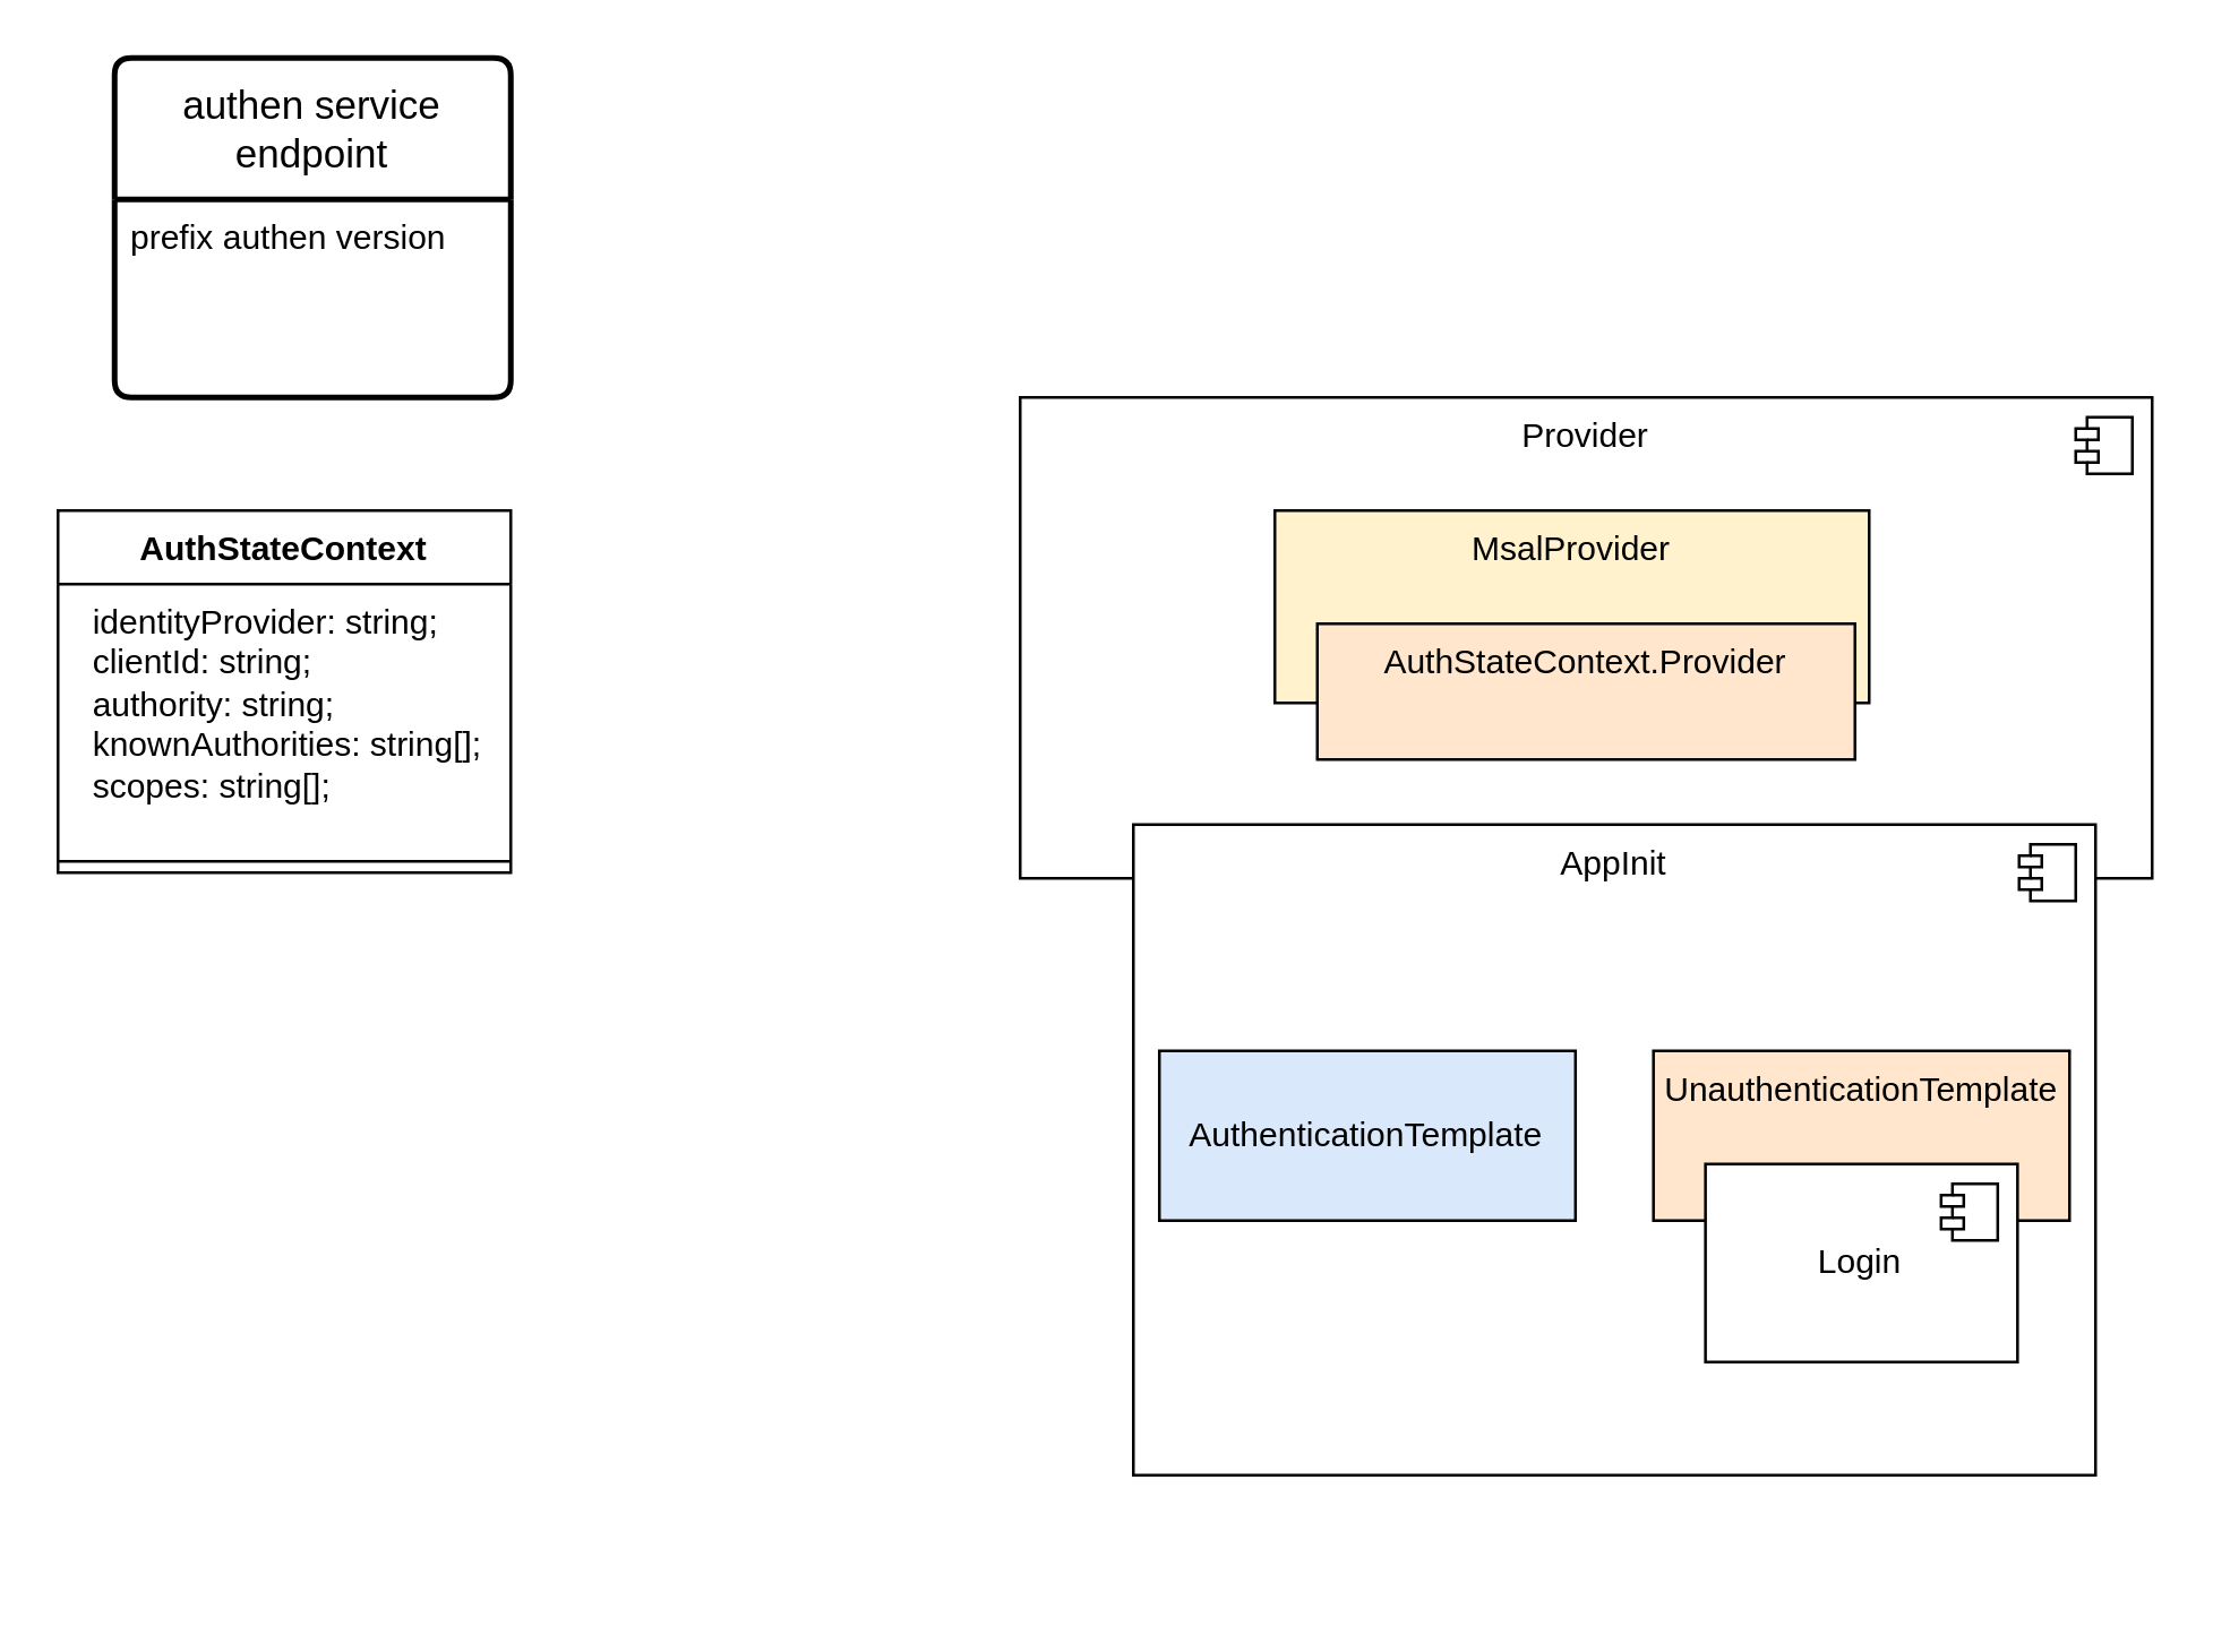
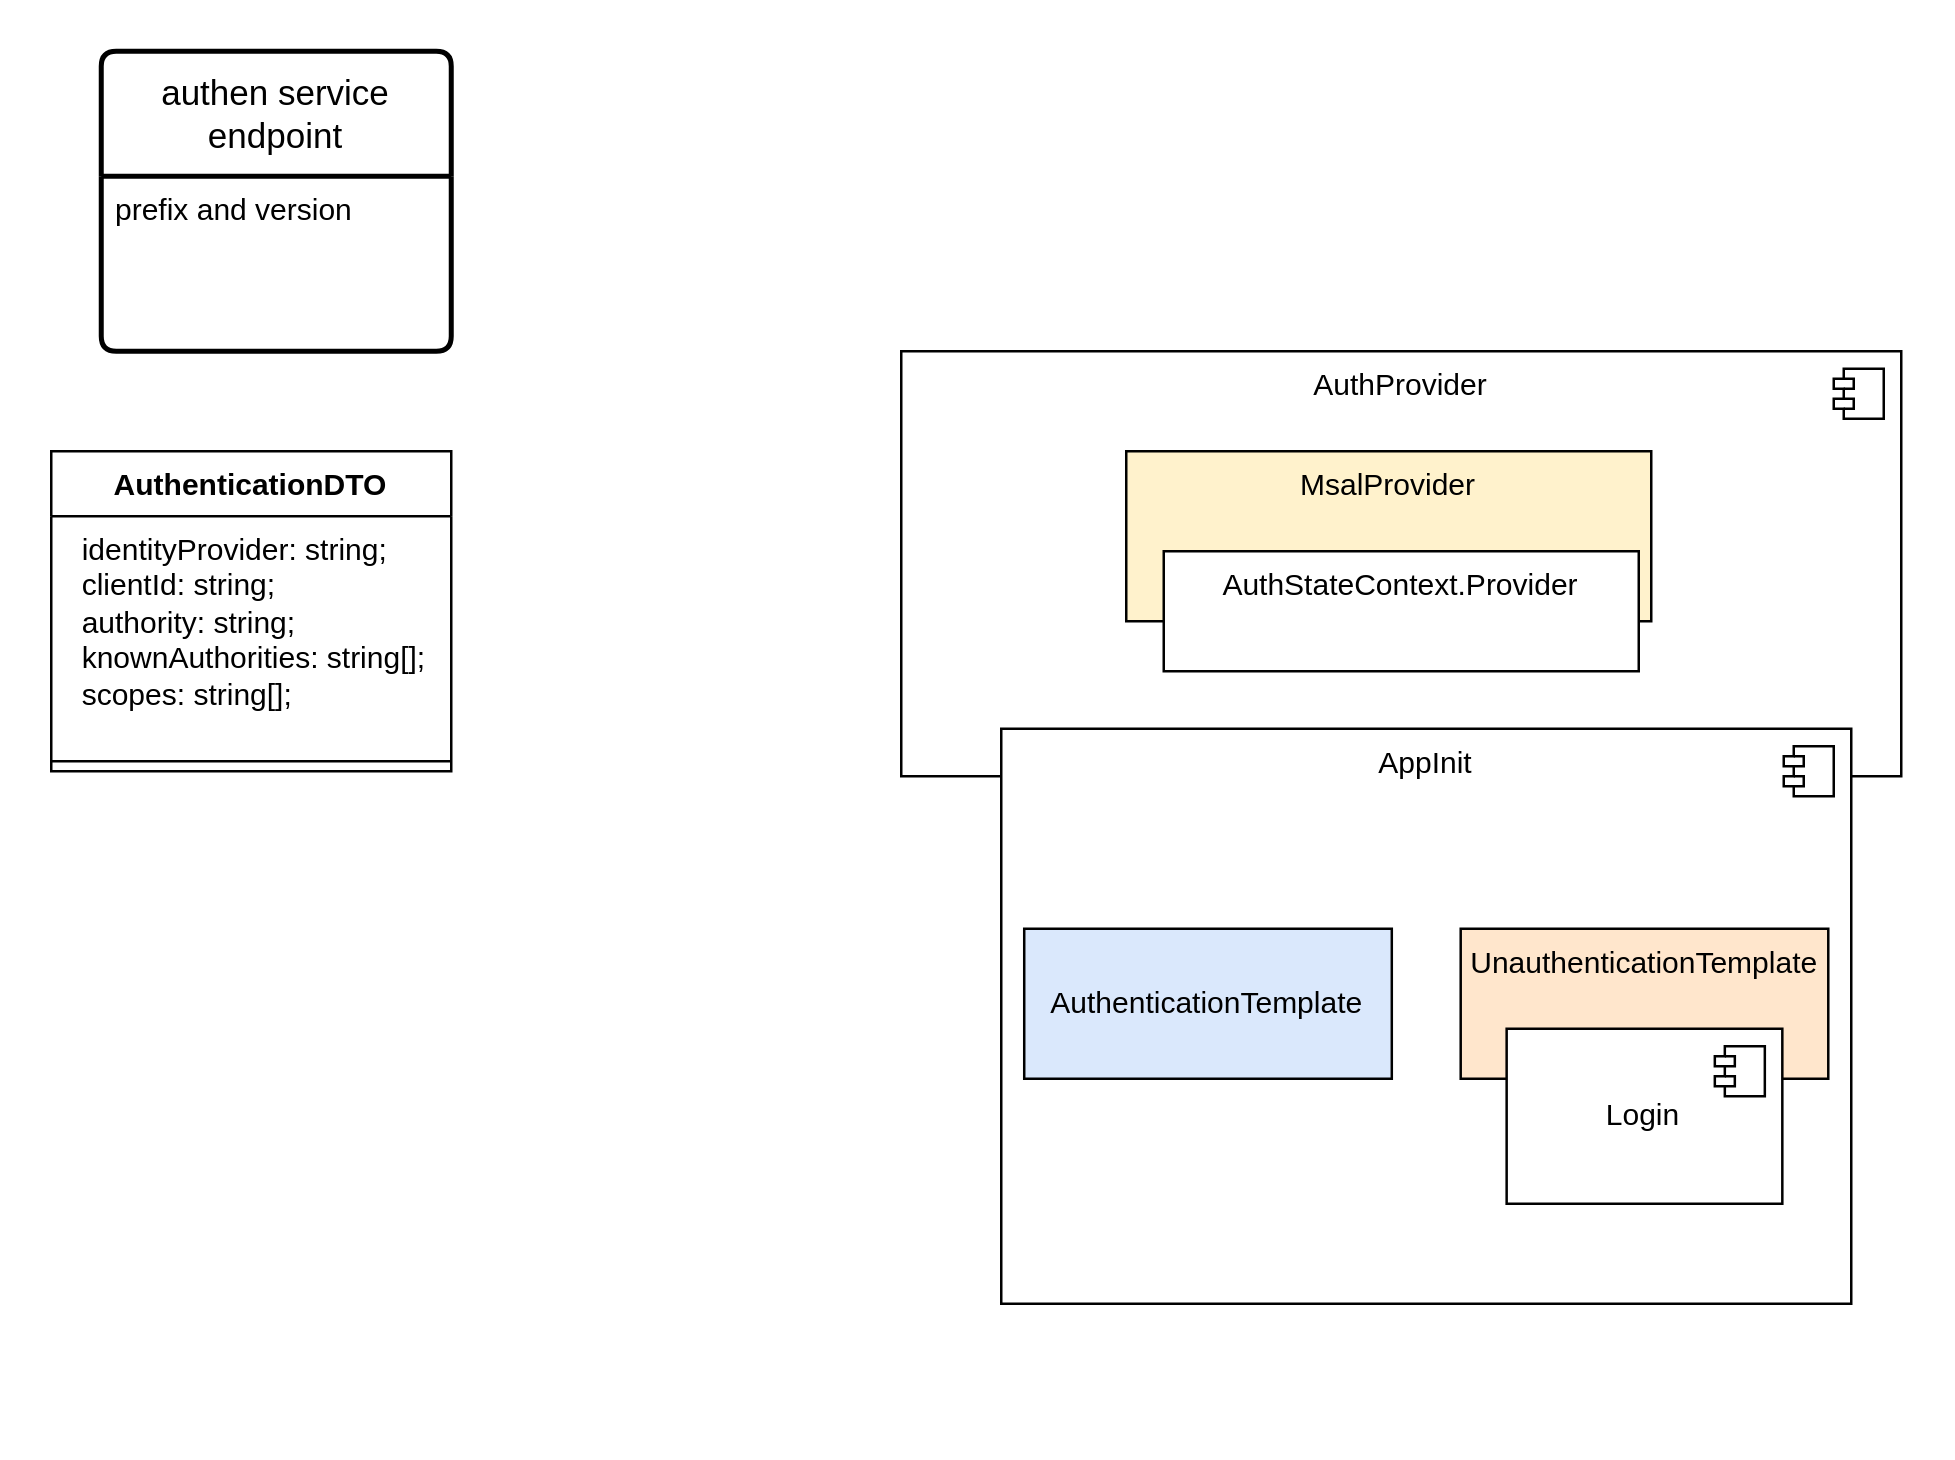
  <mxCell id="0" />
  <mxCell id="1" parent="0" />
- <mxCell id="2" value="AuthStateContext" style="swimlane;fontStyle=1;align=center;verticalAlign=top;childLayout=stackLayout;horizontal=1;startSize=26;horizontalStack=0;resizeParent=1;resizeParentMax=0;resizeLast=0;collapsible=1;marginBottom=0;whiteSpace=wrap;html=1;" vertex="1" parent="1"><mxGeometry x="20" y="180" width="160" height="128" as="geometry" /></mxCell>
+ <mxCell id="2" value="AuthenticationDTO" style="swimlane;fontStyle=1;align=center;verticalAlign=top;childLayout=stackLayout;horizontal=1;startSize=26;horizontalStack=0;resizeParent=1;resizeParentMax=0;resizeLast=0;collapsible=1;marginBottom=0;whiteSpace=wrap;html=1;" vertex="1" parent="1"><mxGeometry x="20" y="180" width="160" height="128" as="geometry" /></mxCell>
  <mxCell id="3" value="&lt;div&gt;&amp;nbsp; identityProvider: string;&lt;/div&gt;&lt;div&gt;&amp;nbsp; clientId: string;&lt;/div&gt;&lt;div&gt;&amp;nbsp; authority: string;&lt;/div&gt;&lt;div&gt;&amp;nbsp; knownAuthorities: string[];&lt;/div&gt;&lt;div&gt;&amp;nbsp; scopes: string[];&lt;/div&gt;" style="text;strokeColor=none;fillColor=none;align=left;verticalAlign=top;spacingLeft=4;spacingRight=4;overflow=hidden;rotatable=0;points=[[0,0.5],[1,0.5]];portConstraint=eastwest;whiteSpace=wrap;html=1;" vertex="1" parent="2"><mxGeometry y="26" width="160" height="94" as="geometry" /></mxCell>
  <mxCell id="4" value="" style="line;strokeWidth=1;fillColor=none;align=left;verticalAlign=middle;spacingTop=-1;spacingLeft=3;spacingRight=3;rotatable=0;labelPosition=right;points=[];portConstraint=eastwest;strokeColor=inherit;" vertex="1" parent="2"><mxGeometry y="120" width="160" height="8" as="geometry" /></mxCell>
  <mxCell id="5" value="authen service endpoint" style="swimlane;childLayout=stackLayout;horizontal=1;startSize=50;horizontalStack=0;rounded=1;fontSize=14;fontStyle=0;strokeWidth=2;resizeParent=0;resizeLast=1;shadow=0;dashed=0;align=center;arcSize=4;whiteSpace=wrap;html=1;" vertex="1" parent="1"><mxGeometry x="40" y="20" width="140" height="120" as="geometry" /></mxCell>
- <mxCell id="6" value="&lt;div&gt;prefix authen version&lt;/div&gt;" style="align=left;strokeColor=none;fillColor=none;spacingLeft=4;fontSize=12;verticalAlign=top;resizable=0;rotatable=0;part=1;html=1;" vertex="1" parent="5"><mxGeometry y="50" width="140" height="70" as="geometry" /></mxCell>
+ <mxCell id="6" value="&lt;div&gt;prefix and version&lt;/div&gt;" style="align=left;strokeColor=none;fillColor=none;spacingLeft=4;fontSize=12;verticalAlign=top;resizable=0;rotatable=0;part=1;html=1;" vertex="1" parent="5"><mxGeometry y="50" width="140" height="70" as="geometry" /></mxCell>
  <mxCell id="7" value="" style="group" vertex="1" connectable="0" parent="1"><mxGeometry x="430" y="140" width="330" height="422" as="geometry" /></mxCell>
- <mxCell id="8" value="Provider" style="html=1;dropTarget=0;whiteSpace=wrap;verticalAlign=top;" vertex="1" parent="7"><mxGeometry x="-70" width="400" height="170" as="geometry" /></mxCell>
+ <mxCell id="8" value="AuthProvider" style="html=1;dropTarget=0;whiteSpace=wrap;verticalAlign=top;" vertex="1" parent="7"><mxGeometry x="-70" width="400" height="170" as="geometry" /></mxCell>
  <mxCell id="9" value="" style="shape=module;jettyWidth=8;jettyHeight=4;" vertex="1" parent="8"><mxGeometry x="1" width="20" height="20" relative="1" as="geometry"><mxPoint x="-27" y="7" as="offset" /></mxGeometry></mxCell>
  <mxCell id="10" value="MsalProvider" style="rounded=0;whiteSpace=wrap;html=1;verticalAlign=top;fillColor=#fff2cc;" vertex="1" parent="7"><mxGeometry x="20" y="40" width="210" height="68" as="geometry" /></mxCell>
- <mxCell id="11" value="AuthStateContext.Provider" style="rounded=0;whiteSpace=wrap;html=1;verticalAlign=top;fillColor=#ffe6cc;" vertex="1" parent="7"><mxGeometry x="35" y="80" width="190" height="48" as="geometry" /></mxCell>
+ <mxCell id="11" value="AuthStateContext.Provider" style="rounded=0;whiteSpace=wrap;html=1;verticalAlign=top;" vertex="1" parent="7"><mxGeometry x="35" y="80" width="190" height="48" as="geometry" /></mxCell>
  <mxCell id="12" value="" style="group" vertex="1" connectable="0" parent="7"><mxGeometry x="-30" y="151" width="340" height="271" as="geometry" /></mxCell>
  <mxCell id="13" value="AppInit" style="html=1;dropTarget=0;whiteSpace=wrap;verticalAlign=top;" vertex="1" parent="12"><mxGeometry width="340" height="230" as="geometry" /></mxCell>
  <mxCell id="14" value="" style="shape=module;jettyWidth=8;jettyHeight=4;" vertex="1" parent="13"><mxGeometry x="1" width="20" height="20" relative="1" as="geometry"><mxPoint x="-27" y="7" as="offset" /></mxGeometry></mxCell>
  <mxCell id="15" value="AuthenticationTemplate" style="rounded=0;whiteSpace=wrap;html=1;fillColor=#dae8fc;" vertex="1" parent="12"><mxGeometry x="9.189" y="80" width="147.027" height="60" as="geometry" /></mxCell>
  <mxCell id="16" value="UnauthenticationTemplate" style="rounded=0;whiteSpace=wrap;html=1;verticalAlign=top;fillColor=#ffe6cc;" vertex="1" parent="12"><mxGeometry x="183.784" y="80" width="147.027" height="60" as="geometry" /></mxCell>
  <mxCell id="17" value="Login" style="html=1;dropTarget=0;whiteSpace=wrap;" vertex="1" parent="12"><mxGeometry x="202.162" y="120" width="110.27" height="70" as="geometry" /></mxCell>
  <mxCell id="18" value="" style="shape=module;jettyWidth=8;jettyHeight=4;" vertex="1" parent="17"><mxGeometry x="1" width="20" height="20" relative="1" as="geometry"><mxPoint x="-27" y="7" as="offset" /></mxGeometry></mxCell>
